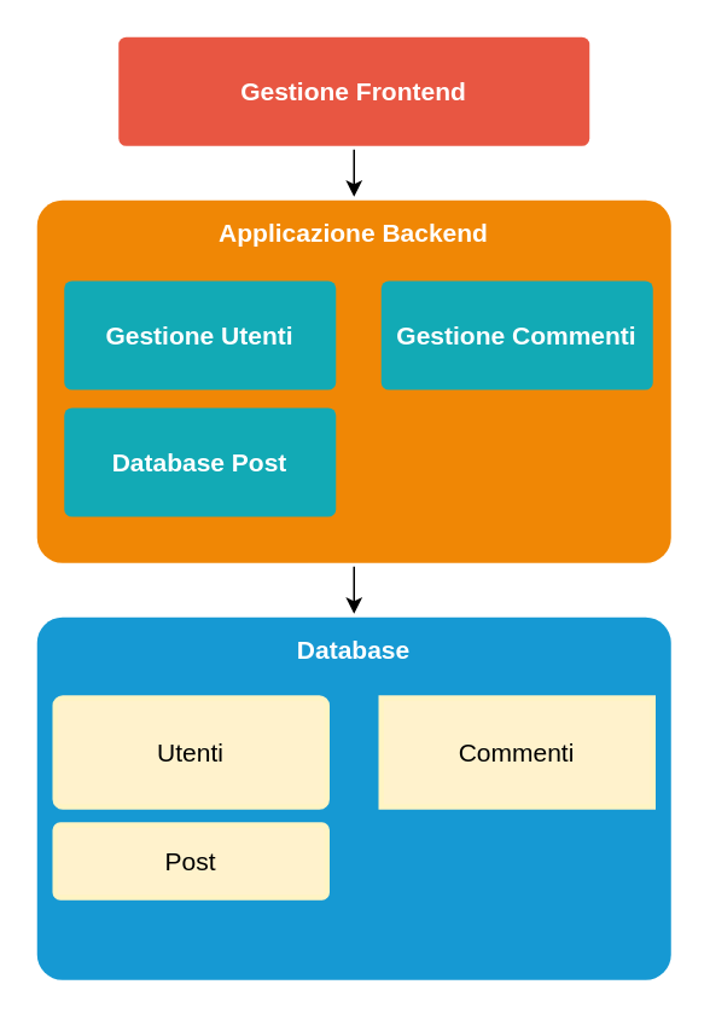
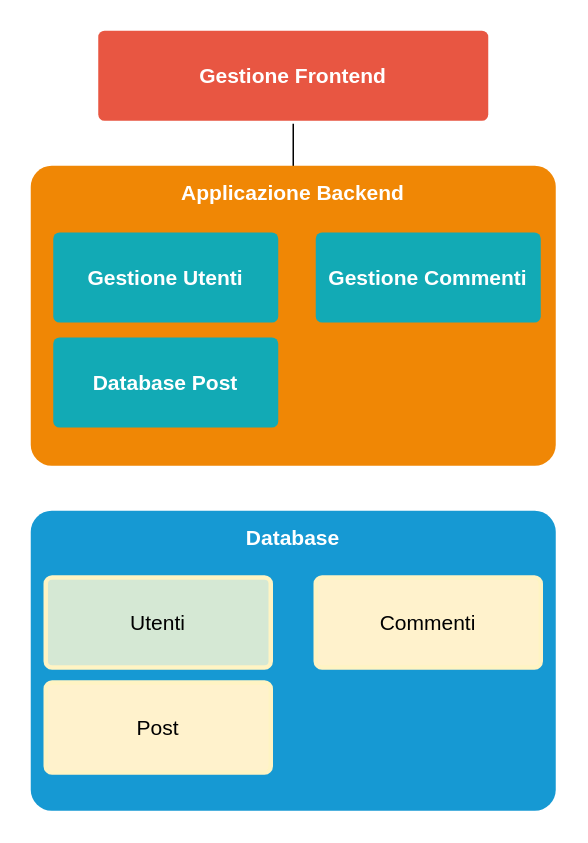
  <mxCell id="0" />
  <mxCell id="1" parent="0" />
- <mxCell id="2" style="edgeStyle=orthogonalEdgeStyle;rounded=0;orthogonalLoop=1;jettySize=auto;html=1;exitX=0.5;exitY=1;exitDx=0;exitDy=0;entryX=0.5;entryY=0;entryDx=0;entryDy=0;" edge="1" parent="1" source="3" target="6"><mxGeometry relative="1" as="geometry" /></mxCell>
+ <mxCell id="2" style="edgeStyle=orthogonalEdgeStyle;rounded=0;orthogonalLoop=1;jettySize=auto;html=1;exitX=0.5;exitY=1;exitDx=0;exitDy=0;" edge="1" parent="1" source="3" target="7"><mxGeometry relative="1" as="geometry" /></mxCell>
  <mxCell id="3" value="Gestione Frontend" style="rounded=1;whiteSpace=wrap;html=1;shadow=0;labelBackgroundColor=none;strokeColor=none;strokeWidth=3;fillColor=#e85642;fontFamily=Helvetica;fontSize=14;fontColor=#FFFFFF;align=center;spacing=5;fontStyle=1;arcSize=7;perimeterSpacing=2;" parent="1" vertex="1"><mxGeometry x="65" y="20" width="260" height="60" as="geometry" /></mxCell>
  <mxCell id="4" value="Database" style="rounded=1;whiteSpace=wrap;html=1;shadow=0;labelBackgroundColor=none;strokeColor=none;strokeWidth=3;fillColor=#1699d3;fontFamily=Helvetica;fontSize=14;fontColor=#FFFFFF;align=center;spacing=5;fontStyle=1;arcSize=7;perimeterSpacing=2;verticalAlign=top;" parent="1" vertex="1"><mxGeometry x="20" y="340" width="350" height="200" as="geometry" /></mxCell>
- <mxCell id="5" style="edgeStyle=orthogonalEdgeStyle;rounded=0;orthogonalLoop=1;jettySize=auto;html=1;exitX=0.5;exitY=1;exitDx=0;exitDy=0;entryX=0.5;entryY=0;entryDx=0;entryDy=0;" edge="1" parent="1" source="6" target="4"><mxGeometry relative="1" as="geometry" /></mxCell>
  <mxCell id="6" value="Applicazione Backend" style="rounded=1;whiteSpace=wrap;html=1;shadow=0;labelBackgroundColor=none;strokeColor=none;strokeWidth=3;fillColor=#F08705;fontFamily=Helvetica;fontSize=14;fontColor=#FFFFFF;align=center;spacing=5;fontStyle=1;arcSize=7;perimeterSpacing=2;verticalAlign=top;" parent="1" vertex="1"><mxGeometry x="20" y="110" width="350" height="200" as="geometry" /></mxCell>
  <mxCell id="7" value="Gestione Utenti" style="rounded=1;whiteSpace=wrap;html=1;shadow=0;labelBackgroundColor=none;strokeColor=none;strokeWidth=3;fillColor=#12aab5;fontFamily=Helvetica;fontSize=14;fontColor=#FFFFFF;align=center;spacing=5;fontStyle=1;arcSize=7;perimeterSpacing=2;" parent="1" vertex="1"><mxGeometry x="35" y="154.5" width="150" height="60" as="geometry" /></mxCell>
  <mxCell id="8" value="Database Post" style="rounded=1;whiteSpace=wrap;html=1;shadow=0;labelBackgroundColor=none;strokeColor=none;strokeWidth=3;fillColor=#12aab5;fontFamily=Helvetica;fontSize=14;fontColor=#FFFFFF;align=center;spacing=5;fontStyle=1;arcSize=7;perimeterSpacing=2;" vertex="1" parent="1"><mxGeometry x="35" y="224.5" width="150" height="60" as="geometry" /></mxCell>
  <mxCell id="9" value="Gestione Commenti" style="rounded=1;whiteSpace=wrap;html=1;shadow=0;labelBackgroundColor=none;strokeColor=none;strokeWidth=3;fillColor=#12aab5;fontFamily=Helvetica;fontSize=14;fontColor=#FFFFFF;align=center;spacing=5;fontStyle=1;arcSize=7;perimeterSpacing=2;" vertex="1" parent="1"><mxGeometry x="210" y="154.5" width="150" height="60" as="geometry" /></mxCell>
- <mxCell id="10" value="Utenti" style="rounded=1;whiteSpace=wrap;html=1;shadow=0;labelBackgroundColor=none;strokeWidth=3;fillColor=#fff2cc;fontFamily=Helvetica;fontSize=14;align=center;spacing=5;fontStyle=0;arcSize=7;perimeterSpacing=2;strokeColor=#FFF4C3;" parent="1" vertex="1"><mxGeometry x="30" y="384.5" width="150" height="60" as="geometry" /></mxCell>
- <mxCell id="11" value="Post" style="rounded=1;whiteSpace=wrap;html=1;shadow=0;labelBackgroundColor=none;strokeWidth=3;fillColor=#fff2cc;fontFamily=Helvetica;fontSize=14;align=center;spacing=5;fontStyle=0;arcSize=7;perimeterSpacing=2;strokeColor=#FFF4C3;" vertex="1" parent="1"><mxGeometry x="30" y="454.5" width="150" height="40" as="geometry" /></mxCell>
- <mxCell id="12" value="Commenti" style="whiteSpace=wrap;html=1;shadow=0;labelBackgroundColor=none;strokeWidth=3;fillColor=#fff2cc;fontFamily=Helvetica;fontSize=14;align=center;spacing=5;fontStyle=0;arcSize=7;perimeterSpacing=2;strokeColor=#FFF4C3;rounded=0;" vertex="1" parent="1"><mxGeometry x="210" y="384.5" width="150" height="60" as="geometry" /></mxCell>
+ <mxCell id="10" value="Utenti" style="rounded=1;whiteSpace=wrap;html=1;shadow=0;labelBackgroundColor=none;strokeWidth=3;fillColor=#d5e8d4;fontFamily=Helvetica;fontSize=14;align=center;spacing=5;fontStyle=0;arcSize=7;perimeterSpacing=2;strokeColor=#FFF4C3;" parent="1" vertex="1"><mxGeometry x="30" y="384.5" width="150" height="60" as="geometry" /></mxCell>
+ <mxCell id="11" value="Post" style="rounded=1;whiteSpace=wrap;html=1;shadow=0;labelBackgroundColor=none;strokeWidth=3;fillColor=#fff2cc;fontFamily=Helvetica;fontSize=14;align=center;spacing=5;fontStyle=0;arcSize=7;perimeterSpacing=2;strokeColor=#FFF4C3;" vertex="1" parent="1"><mxGeometry x="30" y="454.5" width="150" height="60" as="geometry" /></mxCell>
+ <mxCell id="12" value="Commenti" style="rounded=1;whiteSpace=wrap;html=1;shadow=0;labelBackgroundColor=none;strokeWidth=3;fillColor=#fff2cc;fontFamily=Helvetica;fontSize=14;align=center;spacing=5;fontStyle=0;arcSize=7;perimeterSpacing=2;strokeColor=#FFF4C3;" vertex="1" parent="1"><mxGeometry x="210" y="384.5" width="150" height="60" as="geometry" /></mxCell>
